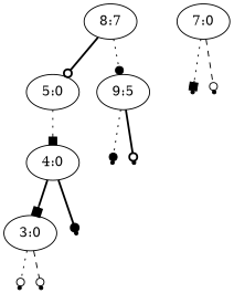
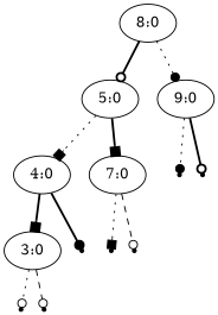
  digraph {
    node [shape=point]
    edge [arrowhead=odot style=bold]
-   n1 [label="8:7" shape=""]
+   n1 [label="8:0" shape=""]
    n2 [label="5:0" shape=""]
-   n3 [label="9:5" shape=""]
+   n3 [label="9:0" shape=""]
    n4 [label="4:0" shape=""]
    n5 [label="7:0" shape=""]
    12
    13
    n8 [label="3:0" shape=""]
    7
    9
    10
    5
    6
    n1 -> n2
    n1 -> n3 [arrowhead=dot style=dotted]
    n2 -> n4 [arrowhead=box style=dotted]
+   n2 -> n5 [arrowhead=box]
    n3 -> 12 [arrowhead=dot style=dotted]
    n3 -> 13
    n4 -> n8 [arrowhead=box]
    n4 -> 7 [arrowhead=dot]
    n5 -> 9 [arrowhead=box style=dotted]
    n5 -> 10 [style=dashed]
    n8 -> 5 [style=dotted]
    n8 -> 6 [style=dashed]
  }
